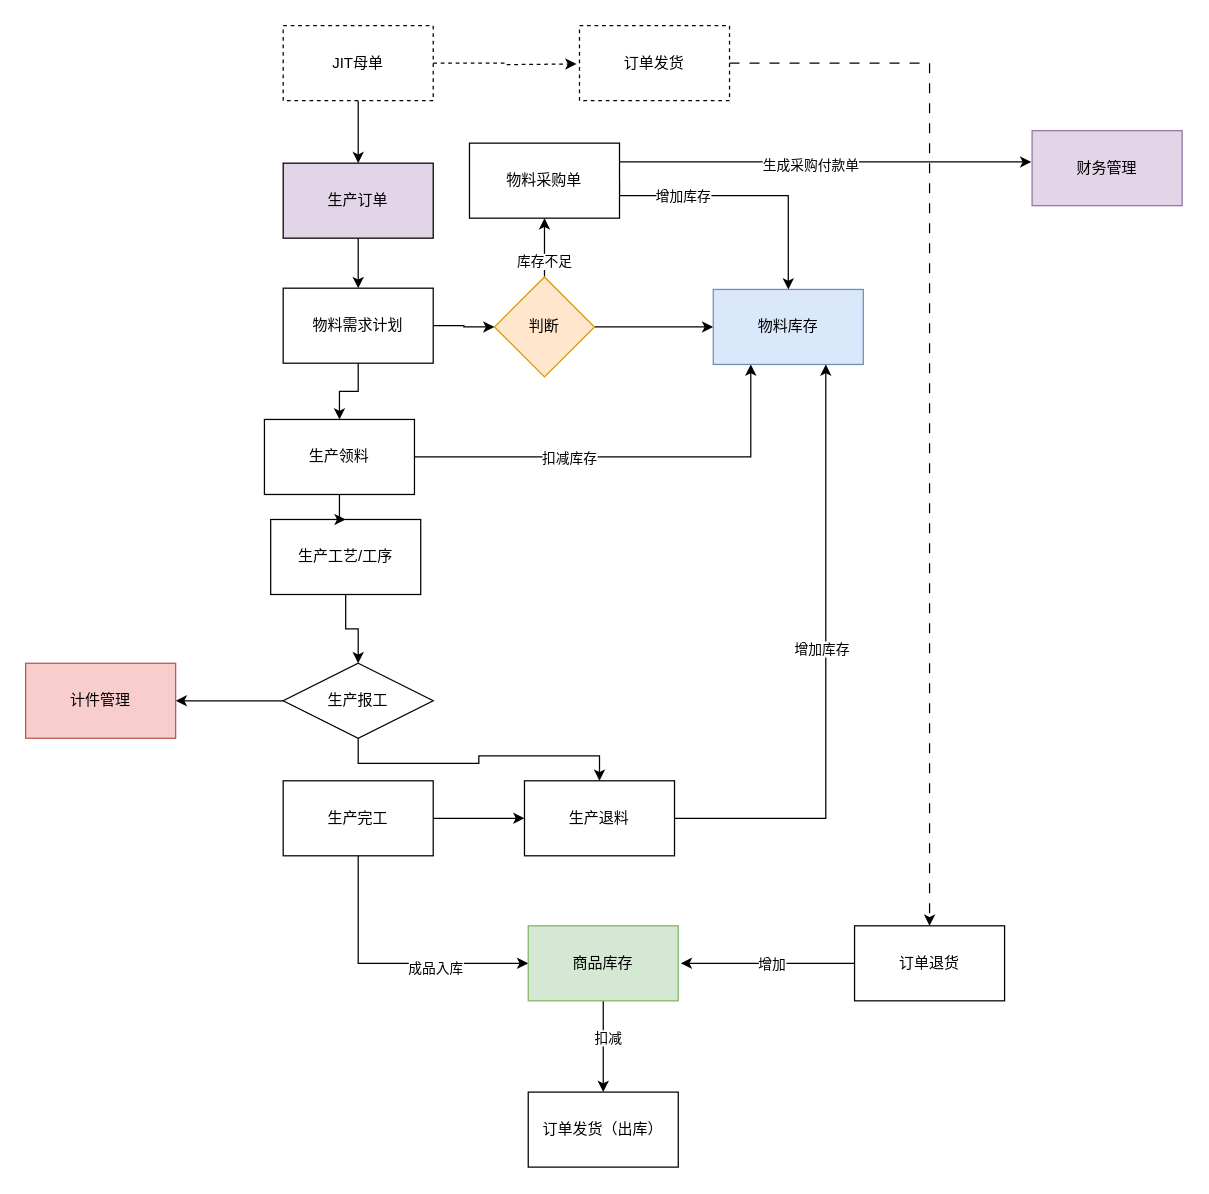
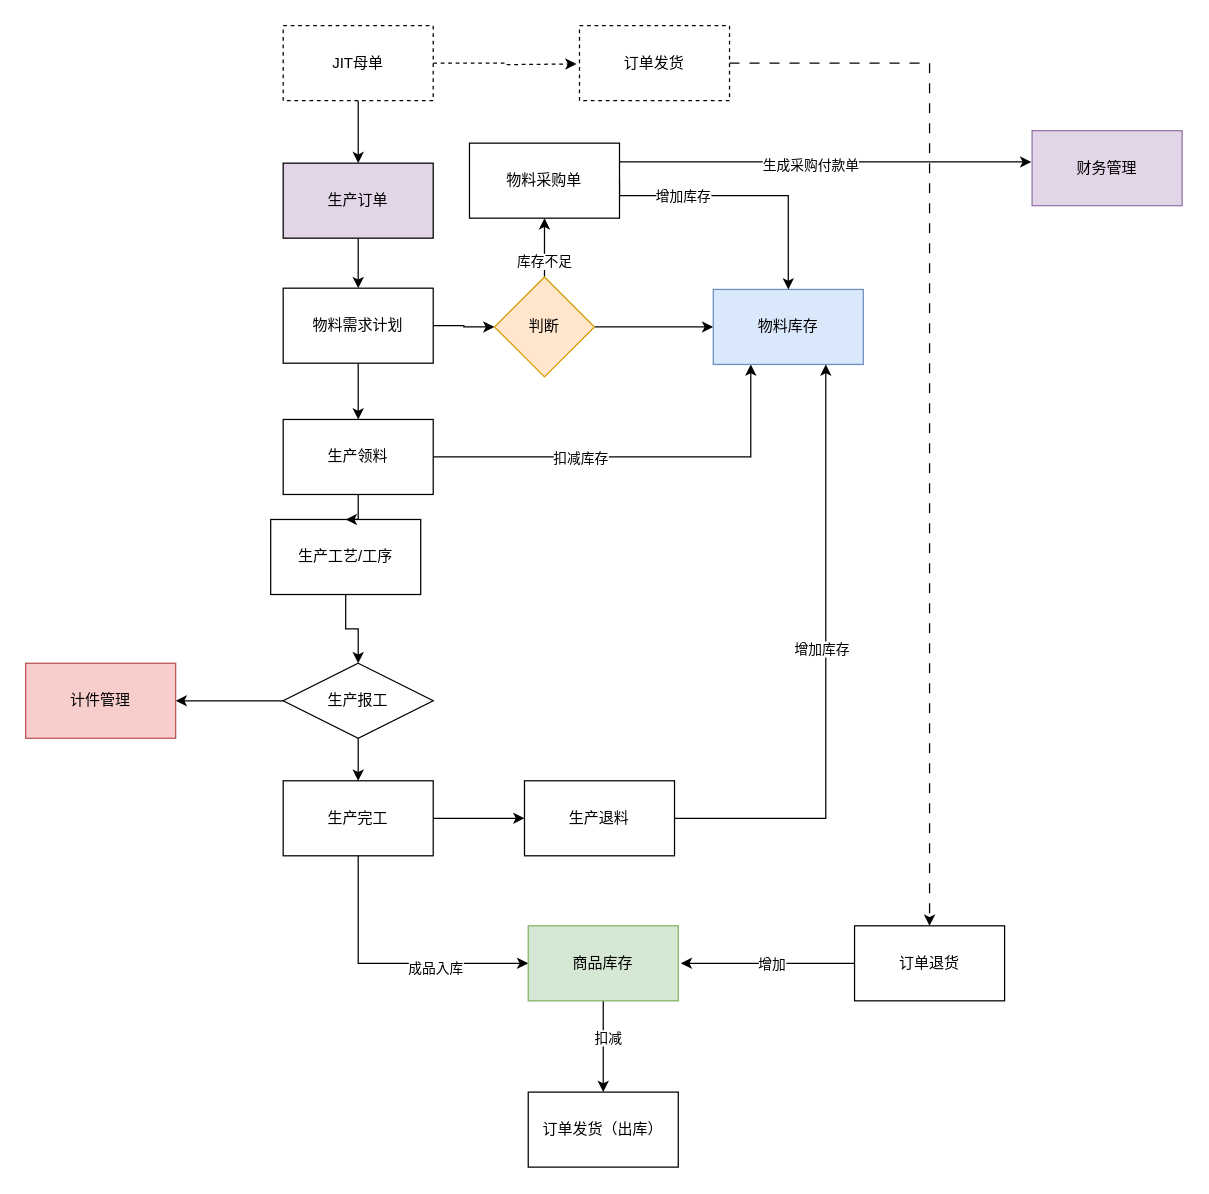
  <mxCell id="0" />
  <mxCell id="1" parent="0" />
  <mxCell id="2" style="edgeStyle=orthogonalEdgeStyle;rounded=0;orthogonalLoop=1;jettySize=auto;html=1;exitX=0.5;exitY=1;exitDx=0;exitDy=0;entryX=0.5;entryY=0;entryDx=0;entryDy=0;" parent="1" source="3" target="6" edge="1"><mxGeometry relative="1" as="geometry" /></mxCell>
  <mxCell id="3" value="生产订单" style="rounded=0;whiteSpace=wrap;html=1;fillColor=#e1d5e7;" parent="1" vertex="1"><mxGeometry x="226" y="130" width="120" height="60" as="geometry" /></mxCell>
  <mxCell id="4" style="edgeStyle=orthogonalEdgeStyle;rounded=0;orthogonalLoop=1;jettySize=auto;html=1;exitX=0.5;exitY=1;exitDx=0;exitDy=0;entryX=0.5;entryY=0;entryDx=0;entryDy=0;" parent="1" source="6" target="20" edge="1"><mxGeometry relative="1" as="geometry" /></mxCell>
  <mxCell id="5" style="edgeStyle=orthogonalEdgeStyle;rounded=0;orthogonalLoop=1;jettySize=auto;html=1;exitX=1;exitY=0.5;exitDx=0;exitDy=0;entryX=0;entryY=0.5;entryDx=0;entryDy=0;" edge="1" parent="1" source="6" target="39"><mxGeometry relative="1" as="geometry" /></mxCell>
  <mxCell id="6" value="物料需求计划" style="rounded=0;whiteSpace=wrap;html=1;" parent="1" vertex="1"><mxGeometry x="226" y="230" width="120" height="60" as="geometry" /></mxCell>
  <mxCell id="7" style="edgeStyle=orthogonalEdgeStyle;rounded=0;orthogonalLoop=1;jettySize=auto;html=1;exitX=0.5;exitY=1;exitDx=0;exitDy=0;" parent="1" source="8" target="11" edge="1"><mxGeometry relative="1" as="geometry" /></mxCell>
  <mxCell id="8" value="生产工艺/工序" style="rounded=0;whiteSpace=wrap;html=1;" parent="1" vertex="1"><mxGeometry x="216" y="415" width="120" height="60" as="geometry" /></mxCell>
- <mxCell id="9" style="edgeStyle=orthogonalEdgeStyle;rounded=0;orthogonalLoop=1;jettySize=auto;html=1;exitX=0.5;exitY=1;exitDx=0;exitDy=0;" parent="1" source="11" target="28" edge="1"><mxGeometry relative="1" as="geometry" /></mxCell>
+ <mxCell id="9" style="edgeStyle=orthogonalEdgeStyle;rounded=0;orthogonalLoop=1;jettySize=auto;html=1;exitX=0.5;exitY=1;exitDx=0;exitDy=0;entryX=0.5;entryY=0;entryDx=0;entryDy=0;" parent="1" source="11" target="15" edge="1"><mxGeometry relative="1" as="geometry" /></mxCell>
  <mxCell id="10" style="edgeStyle=orthogonalEdgeStyle;rounded=0;orthogonalLoop=1;jettySize=auto;html=1;exitX=0;exitY=0.5;exitDx=0;exitDy=0;entryX=1;entryY=0.5;entryDx=0;entryDy=0;" edge="1" parent="1" source="11" target="45"><mxGeometry relative="1" as="geometry" /></mxCell>
  <mxCell id="11" value="生产报工" style="rhombus;whiteSpace=wrap;html=1;" parent="1" vertex="1"><mxGeometry x="226" y="530" width="120" height="60" as="geometry" /></mxCell>
  <mxCell id="12" style="edgeStyle=orthogonalEdgeStyle;rounded=0;orthogonalLoop=1;jettySize=auto;html=1;exitX=1;exitY=0.5;exitDx=0;exitDy=0;entryX=0;entryY=0.5;entryDx=0;entryDy=0;" parent="1" source="15" target="28" edge="1"><mxGeometry relative="1" as="geometry" /></mxCell>
  <mxCell id="13" style="edgeStyle=orthogonalEdgeStyle;rounded=0;orthogonalLoop=1;jettySize=auto;html=1;exitX=0.5;exitY=1;exitDx=0;exitDy=0;entryX=0;entryY=0.5;entryDx=0;entryDy=0;" edge="1" parent="1" source="15" target="24"><mxGeometry relative="1" as="geometry" /></mxCell>
  <mxCell id="14" value="成品入库" style="edgeLabel;html=1;align=center;verticalAlign=middle;resizable=0;points=[];" vertex="1" connectable="0" parent="13"><mxGeometry x="0.322" y="-3" relative="1" as="geometry"><mxPoint as="offset" /></mxGeometry></mxCell>
  <mxCell id="15" value="生产完工" style="rounded=0;whiteSpace=wrap;html=1;" parent="1" vertex="1"><mxGeometry x="226" y="624" width="120" height="60" as="geometry" /></mxCell>
  <mxCell id="16" style="edgeStyle=orthogonalEdgeStyle;rounded=0;orthogonalLoop=1;jettySize=auto;html=1;exitX=0.5;exitY=1;exitDx=0;exitDy=0;" parent="1" source="20" target="8" edge="1"><mxGeometry relative="1" as="geometry" /></mxCell>
  <mxCell id="17" style="edgeStyle=orthogonalEdgeStyle;rounded=0;orthogonalLoop=1;jettySize=auto;html=1;exitX=1;exitY=0.5;exitDx=0;exitDy=0;entryX=0;entryY=0.5;entryDx=0;entryDy=0;" parent="1" source="39" target="21" edge="1"><mxGeometry relative="1" as="geometry" /></mxCell>
  <mxCell id="18" style="edgeStyle=orthogonalEdgeStyle;rounded=0;orthogonalLoop=1;jettySize=auto;html=1;exitX=1;exitY=0.5;exitDx=0;exitDy=0;entryX=0.25;entryY=1;entryDx=0;entryDy=0;" edge="1" parent="1" source="20" target="21"><mxGeometry relative="1" as="geometry" /></mxCell>
  <mxCell id="19" value="扣减库存" style="edgeLabel;html=1;align=center;verticalAlign=middle;resizable=0;points=[];" vertex="1" connectable="0" parent="18"><mxGeometry x="-0.29" y="3" relative="1" as="geometry"><mxPoint x="1" y="3" as="offset" /></mxGeometry></mxCell>
- <mxCell id="20" value="生产领料" style="rounded=0;whiteSpace=wrap;html=1;" parent="1" vertex="1"><mxGeometry x="211" y="335" width="120" height="60" as="geometry" /></mxCell>
+ <mxCell id="20" value="生产领料" style="rounded=0;whiteSpace=wrap;html=1;" parent="1" vertex="1"><mxGeometry x="226" y="335" width="120" height="60" as="geometry" /></mxCell>
  <mxCell id="21" value="物料库存" style="rounded=0;whiteSpace=wrap;html=1;fillColor=#dae8fc;strokeColor=#6c8ebf;" parent="1" vertex="1"><mxGeometry x="570" y="231" width="120" height="60" as="geometry" /></mxCell>
  <mxCell id="22" style="edgeStyle=orthogonalEdgeStyle;rounded=0;orthogonalLoop=1;jettySize=auto;html=1;exitX=0.5;exitY=1;exitDx=0;exitDy=0;" edge="1" parent="1" source="24" target="25"><mxGeometry relative="1" as="geometry" /></mxCell>
  <mxCell id="23" value="扣减" style="edgeLabel;html=1;align=center;verticalAlign=middle;resizable=0;points=[];" vertex="1" connectable="0" parent="22"><mxGeometry x="-0.219" y="3" relative="1" as="geometry"><mxPoint as="offset" /></mxGeometry></mxCell>
  <mxCell id="24" value="商品库存" style="rounded=0;whiteSpace=wrap;html=1;fillColor=#d5e8d4;strokeColor=#82b366;" parent="1" vertex="1"><mxGeometry x="422" y="740" width="120" height="60" as="geometry" /></mxCell>
  <mxCell id="25" value="订单发货（出库）" style="rounded=0;whiteSpace=wrap;html=1;" parent="1" vertex="1"><mxGeometry x="422" y="873" width="120" height="60" as="geometry" /></mxCell>
  <mxCell id="26" style="edgeStyle=orthogonalEdgeStyle;rounded=0;orthogonalLoop=1;jettySize=auto;html=1;exitX=1;exitY=0.5;exitDx=0;exitDy=0;entryX=0.75;entryY=1;entryDx=0;entryDy=0;" edge="1" parent="1" source="28" target="21"><mxGeometry relative="1" as="geometry" /></mxCell>
  <mxCell id="27" value="增加库存" style="edgeLabel;html=1;align=center;verticalAlign=middle;resizable=0;points=[];" vertex="1" connectable="0" parent="26"><mxGeometry x="0.061" y="4" relative="1" as="geometry"><mxPoint as="offset" /></mxGeometry></mxCell>
  <mxCell id="28" value="生产退料" style="rounded=0;whiteSpace=wrap;html=1;" parent="1" vertex="1"><mxGeometry x="419" y="624" width="120" height="60" as="geometry" /></mxCell>
  <mxCell id="29" style="edgeStyle=orthogonalEdgeStyle;rounded=0;orthogonalLoop=1;jettySize=auto;html=1;exitX=0;exitY=0.5;exitDx=0;exitDy=0;" edge="1" parent="1" source="31"><mxGeometry relative="1" as="geometry"><mxPoint x="543.99" y="769.941" as="targetPoint" /></mxGeometry></mxCell>
  <mxCell id="30" value="增加" style="edgeLabel;html=1;align=center;verticalAlign=middle;resizable=0;points=[];" vertex="1" connectable="0" parent="29"><mxGeometry x="-0.029" y="1" relative="1" as="geometry"><mxPoint x="1" y="-1" as="offset" /></mxGeometry></mxCell>
  <mxCell id="31" value="订单退货" style="rounded=0;whiteSpace=wrap;html=1;" vertex="1" parent="1"><mxGeometry x="683" y="740" width="120" height="60" as="geometry" /></mxCell>
  <mxCell id="32" style="edgeStyle=orthogonalEdgeStyle;rounded=0;orthogonalLoop=1;jettySize=auto;html=1;exitX=0.5;exitY=1;exitDx=0;exitDy=0;entryX=0.5;entryY=0;entryDx=0;entryDy=0;" edge="1" parent="1" source="35" target="3"><mxGeometry relative="1" as="geometry" /></mxCell>
  <mxCell id="33" style="edgeStyle=orthogonalEdgeStyle;rounded=0;orthogonalLoop=1;jettySize=auto;html=1;exitX=1;exitY=0.5;exitDx=0;exitDy=0;entryX=0.5;entryY=0;entryDx=0;entryDy=0;dashed=1;dashPattern=8 8;" edge="1" parent="1" source="36" target="31"><mxGeometry relative="1" as="geometry" /></mxCell>
  <mxCell id="34" style="edgeStyle=orthogonalEdgeStyle;rounded=0;orthogonalLoop=1;jettySize=auto;html=1;exitX=1;exitY=0.5;exitDx=0;exitDy=0;dashed=1;" edge="1" parent="1" source="35"><mxGeometry relative="1" as="geometry"><mxPoint x="460.645" y="50.667" as="targetPoint" /></mxGeometry></mxCell>
  <mxCell id="35" value="JIT母单" style="rounded=0;whiteSpace=wrap;html=1;dashed=1;" vertex="1" parent="1"><mxGeometry x="226" y="20" width="120" height="60" as="geometry" /></mxCell>
  <mxCell id="36" value="订单发货" style="rounded=0;whiteSpace=wrap;html=1;dashed=1;" vertex="1" parent="1"><mxGeometry x="463" y="20" width="120" height="60" as="geometry" /></mxCell>
  <mxCell id="37" style="edgeStyle=orthogonalEdgeStyle;rounded=0;orthogonalLoop=1;jettySize=auto;html=1;exitX=0.5;exitY=0;exitDx=0;exitDy=0;entryX=0.5;entryY=1;entryDx=0;entryDy=0;" edge="1" parent="1" source="39" target="44"><mxGeometry relative="1" as="geometry" /></mxCell>
  <mxCell id="38" value="库存不足" style="edgeLabel;html=1;align=center;verticalAlign=middle;resizable=0;points=[];" vertex="1" connectable="0" parent="37"><mxGeometry x="-0.398" y="1" relative="1" as="geometry"><mxPoint y="1" as="offset" /></mxGeometry></mxCell>
  <mxCell id="39" value="判断" style="rhombus;whiteSpace=wrap;html=1;fillColor=#ffe6cc;strokeColor=#d79b00;" vertex="1" parent="1"><mxGeometry x="395" y="221" width="80" height="80" as="geometry" /></mxCell>
  <mxCell id="40" style="edgeStyle=orthogonalEdgeStyle;rounded=0;orthogonalLoop=1;jettySize=auto;html=1;exitX=1;exitY=0.5;exitDx=0;exitDy=0;entryX=0.5;entryY=0;entryDx=0;entryDy=0;" edge="1" parent="1" source="44" target="21"><mxGeometry relative="1" as="geometry"><Array as="points"><mxPoint x="495" y="156" /><mxPoint x="630" y="156" /></Array></mxGeometry></mxCell>
  <mxCell id="41" value="增加库存" style="edgeLabel;html=1;align=center;verticalAlign=middle;resizable=0;points=[];" vertex="1" connectable="0" parent="40"><mxGeometry x="-0.47" y="5" relative="1" as="geometry"><mxPoint x="3" y="5" as="offset" /></mxGeometry></mxCell>
  <mxCell id="42" style="edgeStyle=orthogonalEdgeStyle;rounded=0;orthogonalLoop=1;jettySize=auto;html=1;exitX=1;exitY=0.25;exitDx=0;exitDy=0;" edge="1" parent="1" source="44"><mxGeometry relative="1" as="geometry"><mxPoint x="824.37" y="129" as="targetPoint" /></mxGeometry></mxCell>
  <mxCell id="43" value="生成采购付款单" style="edgeLabel;html=1;align=center;verticalAlign=middle;resizable=0;points=[];" vertex="1" connectable="0" parent="42"><mxGeometry x="-0.076" y="-2" relative="1" as="geometry"><mxPoint as="offset" /></mxGeometry></mxCell>
  <mxCell id="44" value="物料采购单" style="rounded=0;whiteSpace=wrap;html=1;" vertex="1" parent="1"><mxGeometry x="375" y="114" width="120" height="60" as="geometry" /></mxCell>
  <mxCell id="45" value="计件管理" style="rounded=0;whiteSpace=wrap;html=1;fillColor=#f8cecc;strokeColor=#b85450;" vertex="1" parent="1"><mxGeometry x="20" y="530" width="120" height="60" as="geometry" /></mxCell>
  <mxCell id="46" value="财务管理" style="rounded=0;whiteSpace=wrap;html=1;fillColor=#e1d5e7;strokeColor=#9673a6;" vertex="1" parent="1"><mxGeometry x="825" y="104" width="120" height="60" as="geometry" /></mxCell>
